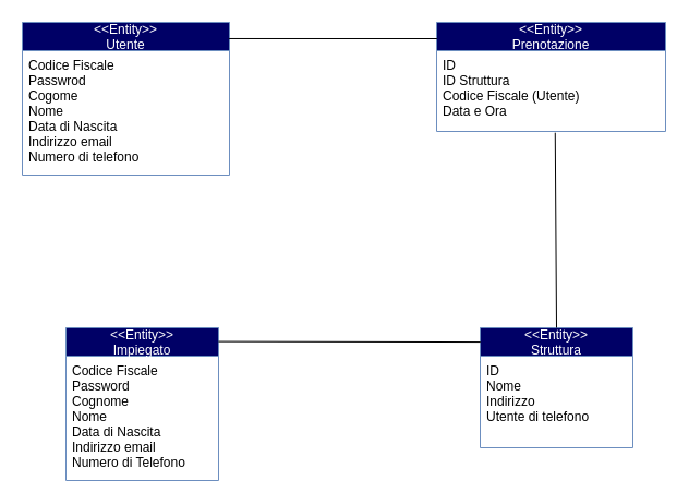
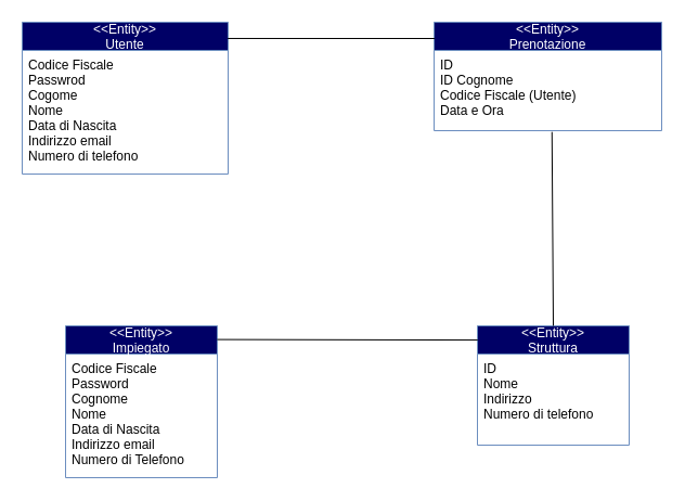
  <mxCell id="0" />
  <mxCell id="1" parent="0" />
  <mxCell id="2" value="&lt;&lt;Entity&gt;&gt;&#10;Utente" style="swimlane;fontStyle=0;childLayout=stackLayout;horizontal=1;startSize=26;horizontalStack=0;resizeParent=1;resizeParentMax=0;resizeLast=0;collapsible=1;marginBottom=0;strokeColor=#6c8ebf;fontColor=#FFFFFF;fillColor=#000066;" vertex="1" parent="1"><mxGeometry x="20" y="20" width="190" height="140" as="geometry"><mxRectangle x="250" y="50" width="90" height="30" as="alternateBounds" /></mxGeometry></mxCell>
  <mxCell id="3" value="Codice Fiscale&#10;Passwrod&#10;Cogome&#10;Nome&#10;Data di Nascita&#10;Indirizzo email&#10;Numero di telefono" style="text;strokeColor=none;fillColor=none;align=left;verticalAlign=top;spacingLeft=4;spacingRight=4;overflow=hidden;rotatable=0;points=[[0,0.5],[1,0.5]];portConstraint=eastwest;" vertex="1" parent="2"><mxGeometry y="26" width="190" height="114" as="geometry" /></mxCell>
  <mxCell id="4" value="&lt;&lt;Entity&gt;&gt;&#10;Prenotazione" style="swimlane;fontStyle=0;childLayout=stackLayout;horizontal=1;startSize=26;horizontalStack=0;resizeParent=1;resizeParentMax=0;resizeLast=0;collapsible=1;marginBottom=0;strokeColor=#6c8ebf;fontColor=#FFFFFF;fillColor=#000066;" vertex="1" parent="1"><mxGeometry x="400" y="20" width="210" height="100" as="geometry" /></mxCell>
- <mxCell id="5" value="ID&#10;ID Struttura&#10;Codice Fiscale (Utente)&#10;Data e Ora" style="text;strokeColor=none;fillColor=none;align=left;verticalAlign=top;spacingLeft=4;spacingRight=4;overflow=hidden;rotatable=0;points=[[0,0.5],[1,0.5]];portConstraint=eastwest;" vertex="1" parent="4"><mxGeometry y="26" width="210" height="74" as="geometry" /></mxCell>
+ <mxCell id="5" value="ID&#10;ID Cognome&#10;Codice Fiscale (Utente)&#10;Data e Ora" style="text;strokeColor=none;fillColor=none;align=left;verticalAlign=top;spacingLeft=4;spacingRight=4;overflow=hidden;rotatable=0;points=[[0,0.5],[1,0.5]];portConstraint=eastwest;" vertex="1" parent="4"><mxGeometry y="26" width="210" height="74" as="geometry" /></mxCell>
  <mxCell id="6" value="&lt;&lt;Entity&gt;&gt;&#10;Impiegato" style="swimlane;fontStyle=0;childLayout=stackLayout;horizontal=1;startSize=26;horizontalStack=0;resizeParent=1;resizeParentMax=0;resizeLast=0;collapsible=1;marginBottom=0;strokeColor=#6c8ebf;fontColor=#FFFFFF;fillColor=#000066;" vertex="1" parent="1"><mxGeometry x="60" y="300" width="140" height="140" as="geometry" /></mxCell>
  <mxCell id="7" value="Codice Fiscale&#10;Password&#10;Cognome&#10;Nome&#10;Data di Nascita&#10;Indirizzo email&#10;Numero di Telefono" style="text;strokeColor=none;fillColor=none;align=left;verticalAlign=top;spacingLeft=4;spacingRight=4;overflow=hidden;rotatable=0;points=[[0,0.5],[1,0.5]];portConstraint=eastwest;" vertex="1" parent="6"><mxGeometry y="26" width="140" height="114" as="geometry" /></mxCell>
  <mxCell id="8" value="&lt;&lt;Entity&gt;&gt;&#10;Struttura" style="swimlane;fontStyle=0;childLayout=stackLayout;horizontal=1;startSize=26;horizontalStack=0;resizeParent=1;resizeParentMax=0;resizeLast=0;collapsible=1;marginBottom=0;strokeColor=#6c8ebf;fontColor=#FFFFFF;fillColor=#000066;" vertex="1" parent="1"><mxGeometry x="440" y="300" width="140" height="110" as="geometry" /></mxCell>
- <mxCell id="9" value="ID&#10;Nome&#10;Indirizzo&#10;Utente di telefono" style="text;align=left;verticalAlign=top;spacingLeft=4;spacingRight=4;overflow=hidden;rotatable=0;points=[[0,0.5],[1,0.5]];portConstraint=eastwest;" vertex="1" parent="8"><mxGeometry y="26" width="140" height="84" as="geometry" /></mxCell>
+ <mxCell id="9" value="ID&#10;Nome&#10;Indirizzo&#10;Numero di telefono" style="text;align=left;verticalAlign=top;spacingLeft=4;spacingRight=4;overflow=hidden;rotatable=0;points=[[0,0.5],[1,0.5]];portConstraint=eastwest;" vertex="1" parent="8"><mxGeometry y="26" width="140" height="84" as="geometry" /></mxCell>
  <mxCell id="10" value="" style="endArrow=none;html=1;entryX=0.002;entryY=0.15;entryDx=0;entryDy=0;entryPerimeter=0;exitX=0.998;exitY=0.107;exitDx=0;exitDy=0;exitPerimeter=0;" edge="1" parent="1" source="2" target="4"><mxGeometry width="50" height="50" relative="1" as="geometry"><mxPoint x="208" y="35" as="sourcePoint" /><mxPoint x="410" y="200" as="targetPoint" /></mxGeometry></mxCell>
  <mxCell id="11" value="" style="endArrow=none;html=1;entryX=0.518;entryY=1.016;entryDx=0;entryDy=0;entryPerimeter=0;exitX=0.5;exitY=0;exitDx=0;exitDy=0;" edge="1" parent="1" source="8" target="5"><mxGeometry width="50" height="50" relative="1" as="geometry"><mxPoint x="490" y="240" as="sourcePoint" /><mxPoint x="540" y="190" as="targetPoint" /></mxGeometry></mxCell>
  <mxCell id="12" value="" style="endArrow=none;html=1;entryX=0.002;entryY=0.119;entryDx=0;entryDy=0;entryPerimeter=0;exitX=0.999;exitY=0.09;exitDx=0;exitDy=0;exitPerimeter=0;" edge="1" parent="1" source="6" target="8"><mxGeometry width="50" height="50" relative="1" as="geometry"><mxPoint x="350" y="300" as="sourcePoint" /><mxPoint x="400" y="250" as="targetPoint" /></mxGeometry></mxCell>
